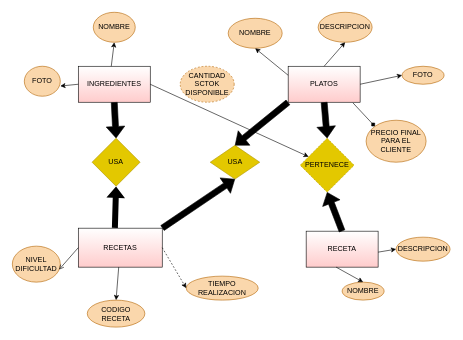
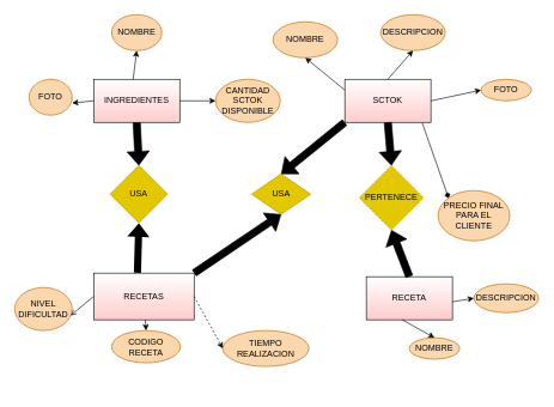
  <mxCell id="0" />
  <mxCell id="1" parent="0" />
  <mxCell id="2" value="INGREDIENTES" style="rounded=0;whiteSpace=wrap;html=1;fillColor=default;strokeColor=default;gradientColor=#FFCCCC;" vertex="1" parent="1"><mxGeometry x="130" y="110" width="120" height="60" as="geometry" /></mxCell>
- <mxCell id="3" value="PLATOS" style="rounded=0;whiteSpace=wrap;html=1;gradientColor=#FFCCCC;" vertex="1" parent="1"><mxGeometry x="480" y="110" width="120" height="60" as="geometry" /></mxCell>
+ <mxCell id="3" value="SCTOK" style="rounded=0;whiteSpace=wrap;html=1;gradientColor=#FFCCCC;" vertex="1" parent="1"><mxGeometry x="480" y="110" width="120" height="60" as="geometry" /></mxCell>
  <mxCell id="4" value="RECETAS" style="rounded=0;whiteSpace=wrap;html=1;gradientColor=#FFCCCC;" vertex="1" parent="1"><mxGeometry x="130" y="380" width="140" height="65" as="geometry" /></mxCell>
  <mxCell id="5" value="NOMBRE" style="ellipse;whiteSpace=wrap;html=1;fillColor=#fad7ac;strokeColor=#b46504;" vertex="1" parent="1"><mxGeometry x="380" y="30" width="90" height="50" as="geometry" /></mxCell>
  <mxCell id="6" value="DESCRIPCION" style="ellipse;whiteSpace=wrap;html=1;fillColor=#fad7ac;strokeColor=#b46504;" vertex="1" parent="1"><mxGeometry x="530" y="20" width="90" height="50" as="geometry" /></mxCell>
  <mxCell id="7" value="FOTO" style="ellipse;whiteSpace=wrap;html=1;fillColor=#fad7ac;strokeColor=#b46504;" vertex="1" parent="1"><mxGeometry x="670" y="110" width="70" height="30" as="geometry" /></mxCell>
- <mxCell id="8" value="PRECIO FINAL PARA EL CLIENTE" style="ellipse;whiteSpace=wrap;html=1;fillColor=#fad7ac;strokeColor=#b46504;" vertex="1" parent="1"><mxGeometry x="610" y="200" width="100" height="70" as="geometry" /></mxCell>
+ <mxCell id="8" value="PRECIO FINAL PARA EL CLIENTE" style="ellipse;whiteSpace=wrap;html=1;fillColor=#fad7ac;strokeColor=#b46504;" vertex="1" parent="1"><mxGeometry x="610" y="265" width="100" height="70" as="geometry" /></mxCell>
  <mxCell id="9" value="" style="endArrow=diamond;html=1;rounded=0;entryX=0;entryY=0;entryDx=0;entryDy=0;exitX=0.9;exitY=1.017;exitDx=0;exitDy=0;exitPerimeter=0;" edge="1" parent="1" source="3" target="8"><mxGeometry width="50" height="50" relative="1" as="geometry"><mxPoint x="600" y="180" as="sourcePoint" /><mxPoint x="600" y="120" as="targetPoint" /><Array as="points" /></mxGeometry></mxCell>
  <mxCell id="10" value="" style="endArrow=classic;html=1;rounded=0;entryX=0;entryY=0.5;entryDx=0;entryDy=0;" edge="1" parent="1" target="7"><mxGeometry width="50" height="50" relative="1" as="geometry"><mxPoint x="600" y="140" as="sourcePoint" /><mxPoint x="650" y="90" as="targetPoint" /></mxGeometry></mxCell>
  <mxCell id="11" value="" style="endArrow=classic;html=1;rounded=0;entryX=0.5;entryY=1;entryDx=0;entryDy=0;" edge="1" parent="1" target="6"><mxGeometry width="50" height="50" relative="1" as="geometry"><mxPoint x="540" y="110" as="sourcePoint" /><mxPoint x="590" y="60" as="targetPoint" /></mxGeometry></mxCell>
  <mxCell id="12" value="" style="endArrow=classic;html=1;rounded=0;entryX=0.5;entryY=1;entryDx=0;entryDy=0;exitX=0;exitY=0.25;exitDx=0;exitDy=0;" edge="1" parent="1" source="3" target="5"><mxGeometry width="50" height="50" relative="1" as="geometry"><mxPoint x="480" y="110" as="sourcePoint" /><mxPoint x="530" y="60" as="targetPoint" /></mxGeometry></mxCell>
- <mxCell id="13" value="CODIGO RECETA" style="ellipse;whiteSpace=wrap;html=1;fillColor=#fad7ac;strokeColor=#b46504;" vertex="1" parent="1"><mxGeometry x="145" y="500" width="96" height="45" as="geometry" /></mxCell>
- <mxCell id="14" value="TIEMPO REALIZACION" style="ellipse;whiteSpace=wrap;html=1;fillColor=#fad7ac;strokeColor=#b46504;" vertex="1" parent="1"><mxGeometry x="310" y="460" width="120" height="40" as="geometry" /></mxCell>
- <mxCell id="15" value="NIVEL DIFICULTAD" style="ellipse;whiteSpace=wrap;html=1;fillColor=#fad7ac;strokeColor=#b46504;" vertex="1" parent="1"><mxGeometry y="410" width="80" height="60" as="geometry" x="20" /></mxCell>
+ <mxCell id="13" value="CODIGO RECETA" style="ellipse;whiteSpace=wrap;html=1;fillColor=#fad7ac;strokeColor=#b46504;" vertex="1" parent="1"><mxGeometry x="155" y="460" width="96" height="45" as="geometry" /></mxCell>
+ <mxCell id="14" value="TIEMPO REALIZACION" style="ellipse;whiteSpace=wrap;html=1;fillColor=#fad7ac;strokeColor=#b46504;" vertex="1" parent="1"><mxGeometry x="310" y="460" width="120" height="50" as="geometry" /></mxCell>
+ <mxCell id="15" value="NIVEL DIFICULTAD" style="ellipse;whiteSpace=wrap;html=1;fillColor=#fad7ac;strokeColor=#b46504;" vertex="1" parent="1"><mxGeometry x="20" y="400" width="80" height="60" as="geometry" /></mxCell>
  <mxCell id="16" value="" style="endArrow=classic;html=1;rounded=0;entryX=0;entryY=0.5;entryDx=0;entryDy=0;exitX=1;exitY=0.5;exitDx=0;exitDy=0;dashed=1;" edge="1" parent="1" source="4" target="14"><mxGeometry width="50" height="50" relative="1" as="geometry"><mxPoint x="450" y="350" as="sourcePoint" /><mxPoint x="500" y="300" as="targetPoint" /></mxGeometry></mxCell>
  <mxCell id="17" value="" style="endArrow=open;html=1;rounded=0;entryX=0.975;entryY=0.65;entryDx=0;entryDy=0;entryPerimeter=0;exitX=0;exitY=0.5;exitDx=0;exitDy=0;" edge="1" parent="1" source="4" target="15"><mxGeometry width="50" height="50" relative="1" as="geometry"><mxPoint x="330" y="350" as="sourcePoint" /><mxPoint x="380" y="300" as="targetPoint" /></mxGeometry></mxCell>
  <mxCell id="18" value="" style="endArrow=classic;html=1;rounded=0;entryX=0.5;entryY=0;entryDx=0;entryDy=0;" edge="1" parent="1" source="4" target="13"><mxGeometry width="50" height="50" relative="1" as="geometry"><mxPoint x="388" y="370" as="sourcePoint" /><mxPoint x="438" y="320" as="targetPoint" /></mxGeometry></mxCell>
  <mxCell id="19" value="NOMBRE" style="ellipse;whiteSpace=wrap;html=1;fillColor=#fad7ac;strokeColor=#b46504;" vertex="1" parent="1"><mxGeometry x="155" y="20" width="70" height="50" as="geometry" /></mxCell>
  <mxCell id="20" value="FOTO" style="ellipse;whiteSpace=wrap;html=1;fillColor=#fad7ac;strokeColor=#b46504;" vertex="1" parent="1"><mxGeometry x="40" y="110" width="60" height="50" as="geometry" /></mxCell>
- <mxCell id="21" value="CANTIDAD SCTOK DISPONIBLE" style="ellipse;whiteSpace=wrap;html=1;fillColor=#fad7ac;strokeColor=#b46504;dashed=1;" vertex="1" parent="1"><mxGeometry x="300" y="110" width="90" height="60" as="geometry" /></mxCell>
+ <mxCell id="21" value="CANTIDAD SCTOK DISPONIBLE" style="ellipse;whiteSpace=wrap;html=1;fillColor=#fad7ac;strokeColor=#b46504;" vertex="1" parent="1"><mxGeometry x="300" y="110" width="90" height="60" as="geometry" /></mxCell>
  <mxCell id="22" value="" style="endArrow=classic;html=1;rounded=0;entryX=0.5;entryY=1;entryDx=0;entryDy=0;" edge="1" parent="1" target="19"><mxGeometry width="50" height="50" relative="1" as="geometry"><mxPoint x="185" y="110" as="sourcePoint" /><mxPoint x="235" y="60" as="targetPoint" /></mxGeometry></mxCell>
- <mxCell id="23" value="" style="endArrow=classic;html=1;rounded=0;exitX=1;exitY=0.5;exitDx=0;exitDy=0;" edge="1" parent="1" source="2" target="30"><mxGeometry width="50" height="50" relative="1" as="geometry"><mxPoint x="185" y="170" as="sourcePoint" /><mxPoint x="345" y="110" as="targetPoint" /></mxGeometry></mxCell>
+ <mxCell id="23" value="" style="endArrow=classic;html=1;rounded=0;exitX=1;exitY=0.5;exitDx=0;exitDy=0;entryX=0;entryY=0.5;entryDx=0;entryDy=0;" edge="1" parent="1" source="2" target="21"><mxGeometry width="50" height="50" relative="1" as="geometry"><mxPoint x="185" y="170" as="sourcePoint" /><mxPoint x="345" y="110" as="targetPoint" /></mxGeometry></mxCell>
  <mxCell id="24" value="" style="endArrow=classic;html=1;rounded=0;entryX=1;entryY=0.66;entryDx=0;entryDy=0;entryPerimeter=0;" edge="1" parent="1" target="20"><mxGeometry width="50" height="50" relative="1" as="geometry"><mxPoint x="130" y="140" as="sourcePoint" /><mxPoint x="180" y="90" as="targetPoint" /></mxGeometry></mxCell>
  <mxCell id="25" value="RECETA" style="rounded=0;whiteSpace=wrap;html=1;gradientColor=#FFCCCC;" vertex="1" parent="1"><mxGeometry x="510" y="385" width="120" height="60" as="geometry" /></mxCell>
  <mxCell id="26" value="NOMBRE" style="ellipse;whiteSpace=wrap;html=1;fillColor=#fad7ac;strokeColor=#b46504;" vertex="1" parent="1"><mxGeometry x="570" y="470" width="70" height="30" as="geometry" /></mxCell>
  <mxCell id="27" value="DESCRIPCION" style="ellipse;whiteSpace=wrap;html=1;fillColor=#fad7ac;strokeColor=#b46504;" vertex="1" parent="1"><mxGeometry x="660" y="395" width="90" height="40" as="geometry" /></mxCell>
  <mxCell id="28" value="" style="endArrow=classic;html=1;rounded=0;entryX=0;entryY=0.5;entryDx=0;entryDy=0;" edge="1" parent="1" target="27"><mxGeometry width="50" height="50" relative="1" as="geometry"><mxPoint x="630" y="420" as="sourcePoint" /><mxPoint x="680" y="370" as="targetPoint" /></mxGeometry></mxCell>
  <mxCell id="29" value="" style="endArrow=classic;html=1;rounded=0;entryX=0.5;entryY=0;entryDx=0;entryDy=0;" edge="1" parent="1" target="26"><mxGeometry width="50" height="50" relative="1" as="geometry"><mxPoint x="560" y="445" as="sourcePoint" /><mxPoint x="610" y="395" as="targetPoint" /></mxGeometry></mxCell>
  <mxCell id="30" value="PERTENECE" style="rhombus;whiteSpace=wrap;html=1;fillColor=#e3c800;fontColor=#000000;strokeColor=#B09500;dashed=1;" vertex="1" parent="1"><mxGeometry x="500" y="230" width="90" height="90" as="geometry" /></mxCell>
  <mxCell id="31" value="" style="shape=flexArrow;endArrow=classic;html=1;rounded=0;entryX=0.5;entryY=0;entryDx=0;entryDy=0;exitX=0.5;exitY=1;exitDx=0;exitDy=0;fillColor=#000000;gradientColor=none;strokeColor=#000000;" edge="1" parent="1" source="3" target="30"><mxGeometry width="50" height="50" relative="1" as="geometry"><mxPoint x="540" y="180" as="sourcePoint" /><mxPoint x="590" y="130" as="targetPoint" /></mxGeometry></mxCell>
  <mxCell id="32" value="" style="shape=flexArrow;endArrow=classic;html=1;rounded=0;entryX=0.5;entryY=1;entryDx=0;entryDy=0;exitX=0.5;exitY=0;exitDx=0;exitDy=0;fillColor=#000000;gradientColor=none;strokeColor=#000000;" edge="1" parent="1" source="25" target="30"><mxGeometry width="50" height="50" relative="1" as="geometry"><mxPoint x="550" y="380" as="sourcePoint" /><mxPoint x="600" y="330" as="targetPoint" /></mxGeometry></mxCell>
  <mxCell id="33" value="USA" style="rhombus;whiteSpace=wrap;html=1;fillColor=#e3c800;fontColor=#000000;strokeColor=#B09500;rotation=0;" vertex="1" parent="1"><mxGeometry x="350" y="241.87" width="82.59" height="56.26" as="geometry" /></mxCell>
  <mxCell id="34" value="" style="shape=flexArrow;endArrow=classic;html=1;rounded=0;entryX=0.5;entryY=1;entryDx=0;entryDy=0;fillColor=#000000;" edge="1" parent="1" target="33"><mxGeometry width="50" height="50" relative="1" as="geometry"><mxPoint x="270" y="380" as="sourcePoint" /><mxPoint x="320" y="330" as="targetPoint" /></mxGeometry></mxCell>
  <mxCell id="35" value="" style="shape=flexArrow;endArrow=classic;html=1;rounded=0;entryX=0.5;entryY=0;entryDx=0;entryDy=0;strokeColor=default;fillColor=#000000;" edge="1" parent="1" target="33"><mxGeometry width="50" height="50" relative="1" as="geometry"><mxPoint x="480" y="170" as="sourcePoint" /><mxPoint x="530" y="120" as="targetPoint" /></mxGeometry></mxCell>
  <mxCell id="36" value="USA" style="rhombus;whiteSpace=wrap;html=1;fillColor=#e3c800;fontColor=#000000;strokeColor=#B09500;" vertex="1" parent="1"><mxGeometry x="153" y="230" width="80" height="80" as="geometry" /></mxCell>
  <mxCell id="37" value="" style="shape=flexArrow;endArrow=classic;html=1;rounded=0;entryX=0.5;entryY=1;entryDx=0;entryDy=0;fillColor=#000000;gradientColor=none;strokeColor=none;" edge="1" parent="1" target="36"><mxGeometry width="50" height="50" relative="1" as="geometry"><mxPoint x="191" y="380" as="sourcePoint" /><mxPoint x="241" y="330" as="targetPoint" /></mxGeometry></mxCell>
  <mxCell id="38" value="" style="shape=flexArrow;endArrow=classic;html=1;rounded=0;entryX=0.5;entryY=0;entryDx=0;entryDy=0;exitX=0.5;exitY=1;exitDx=0;exitDy=0;fillColor=#000000;" edge="1" parent="1" source="2" target="36"><mxGeometry width="50" height="50" relative="1" as="geometry"><mxPoint x="191" y="180" as="sourcePoint" /><mxPoint x="241" y="130" as="targetPoint" /></mxGeometry></mxCell>
